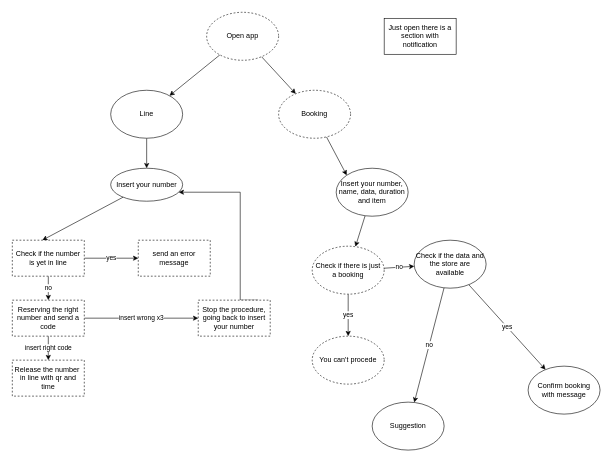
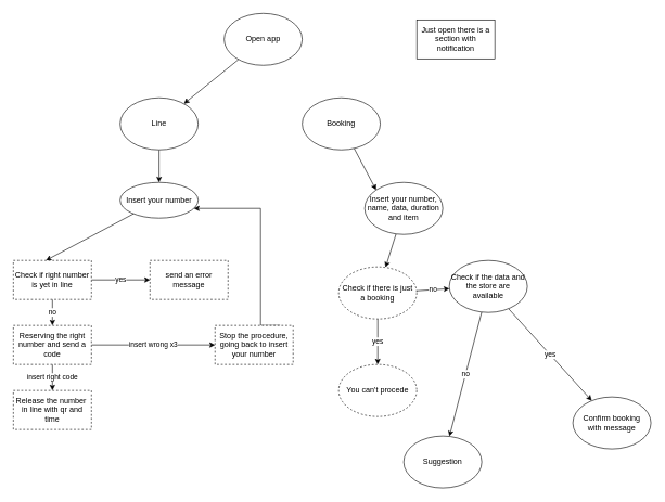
  <mxCell id="0" />
  <mxCell id="1" parent="0" />
  <mxCell id="2" style="rounded=0;orthogonalLoop=1;jettySize=auto;html=1;" edge="1" parent="1" source="4" target="6"><mxGeometry relative="1" as="geometry" /></mxCell>
- <mxCell id="3" style="edgeStyle=none;rounded=0;orthogonalLoop=1;jettySize=auto;html=1;" edge="1" parent="1" source="4" target="8"><mxGeometry relative="1" as="geometry" /></mxCell>
- <mxCell id="4" value="Open app" style="ellipse;whiteSpace=wrap;html=1;dashed=1;" parent="1" vertex="1"><mxGeometry x="344" y="20" width="120" height="80" as="geometry" /></mxCell>
+ <mxCell id="4" value="Open app" style="ellipse;whiteSpace=wrap;html=1;" parent="1" vertex="1"><mxGeometry x="344" y="20" width="120" height="80" as="geometry" /></mxCell>
  <mxCell id="5" style="edgeStyle=none;rounded=0;orthogonalLoop=1;jettySize=auto;html=1;" edge="1" parent="1" source="6" target="10"><mxGeometry relative="1" as="geometry" /></mxCell>
  <mxCell id="6" value="Line" style="ellipse;whiteSpace=wrap;html=1;" parent="1" vertex="1"><mxGeometry x="184" y="150" width="120" height="80" as="geometry" /></mxCell>
  <mxCell id="7" style="rounded=0;orthogonalLoop=1;jettySize=auto;html=1;entryX=0;entryY=0;entryDx=0;entryDy=0;" edge="1" parent="1" source="8" target="22"><mxGeometry relative="1" as="geometry" /></mxCell>
- <mxCell id="8" value="Booking" style="ellipse;whiteSpace=wrap;html=1;dashed=1;" vertex="1" parent="1"><mxGeometry x="464" y="150" width="120" height="80" as="geometry" /></mxCell>
+ <mxCell id="8" value="Booking" style="ellipse;whiteSpace=wrap;html=1;" vertex="1" parent="1"><mxGeometry x="464" y="150" width="120" height="80" as="geometry" /></mxCell>
  <mxCell id="9" style="edgeStyle=none;rounded=0;orthogonalLoop=1;jettySize=auto;html=1;" edge="1" parent="1" source="10"><mxGeometry relative="1" as="geometry"><mxPoint x="70" y="400" as="targetPoint" /></mxGeometry></mxCell>
  <mxCell id="10" value="Insert your number" style="ellipse;whiteSpace=wrap;html=1;" vertex="1" parent="1"><mxGeometry x="184" y="280" width="120" height="55" as="geometry" /></mxCell>
  <mxCell id="11" value="yes" style="edgeStyle=none;rounded=0;orthogonalLoop=1;jettySize=auto;html=1;" edge="1" parent="1" source="13"><mxGeometry relative="1" as="geometry"><mxPoint x="230" y="430" as="targetPoint" /></mxGeometry></mxCell>
  <mxCell id="12" value="no" style="edgeStyle=none;rounded=0;orthogonalLoop=1;jettySize=auto;html=1;" edge="1" parent="1" source="13" target="17"><mxGeometry relative="1" as="geometry"><mxPoint x="80" y="520" as="targetPoint" /></mxGeometry></mxCell>
- <mxCell id="13" value="Check if the number is yet in line" style="rounded=0;whiteSpace=wrap;html=1;dashed=1;" vertex="1" parent="1"><mxGeometry x="20" y="400" width="120" height="60" as="geometry" /></mxCell>
+ <mxCell id="13" value="Check if right number is yet in line" style="rounded=0;whiteSpace=wrap;html=1;dashed=1;" vertex="1" parent="1"><mxGeometry x="20" y="400" width="120" height="60" as="geometry" /></mxCell>
  <mxCell id="14" value="send an error&lt;br&gt;message" style="rounded=0;whiteSpace=wrap;html=1;dashed=1;" vertex="1" parent="1"><mxGeometry x="230" y="400" width="120" height="60" as="geometry" /></mxCell>
  <mxCell id="15" value="insert right code" style="edgeStyle=none;rounded=0;orthogonalLoop=1;jettySize=auto;html=1;" edge="1" parent="1" source="17"><mxGeometry relative="1" as="geometry"><mxPoint x="80" y="600" as="targetPoint" /></mxGeometry></mxCell>
  <mxCell id="16" value="insert wrong x3" style="edgeStyle=none;rounded=0;orthogonalLoop=1;jettySize=auto;html=1;exitX=1;exitY=0.5;exitDx=0;exitDy=0;entryX=0;entryY=0.5;entryDx=0;entryDy=0;" edge="1" parent="1" source="17" target="20"><mxGeometry relative="1" as="geometry"><mxPoint x="350" y="530" as="targetPoint" /></mxGeometry></mxCell>
  <mxCell id="17" value="Reserving the right number and send a code" style="rounded=0;whiteSpace=wrap;html=1;dashed=1;" vertex="1" parent="1"><mxGeometry x="20" y="500" width="120" height="60" as="geometry" /></mxCell>
  <mxCell id="18" value="Release the number&amp;nbsp;&lt;br&gt;in line with qr and time" style="rounded=0;whiteSpace=wrap;html=1;dashed=1;" vertex="1" parent="1"><mxGeometry x="20" y="600" width="120" height="60" as="geometry" /></mxCell>
  <mxCell id="19" style="edgeStyle=orthogonalEdgeStyle;rounded=0;orthogonalLoop=1;jettySize=auto;html=1;" edge="1" parent="1" target="10"><mxGeometry relative="1" as="geometry"><mxPoint x="430" y="500" as="sourcePoint" /><Array as="points"><mxPoint x="400" y="500" /><mxPoint x="400" y="320" /></Array></mxGeometry></mxCell>
  <mxCell id="20" value="Stop the procedure,&lt;br&gt;going back to insert your number" style="rounded=0;whiteSpace=wrap;html=1;dashed=1;" vertex="1" parent="1"><mxGeometry x="330" y="500" width="120" height="60" as="geometry" /></mxCell>
  <mxCell id="21" style="edgeStyle=none;rounded=0;orthogonalLoop=1;jettySize=auto;html=1;" edge="1" parent="1" source="22" target="25"><mxGeometry relative="1" as="geometry"><mxPoint x="580" y="430" as="targetPoint" /></mxGeometry></mxCell>
  <mxCell id="22" value="Insert your number,&lt;br&gt;name, data, duration&lt;br&gt;and item" style="ellipse;whiteSpace=wrap;html=1;" vertex="1" parent="1"><mxGeometry x="560" y="280" width="120" height="80" as="geometry" /></mxCell>
  <mxCell id="23" value="yes" style="edgeStyle=none;rounded=0;orthogonalLoop=1;jettySize=auto;html=1;" edge="1" parent="1" source="25"><mxGeometry relative="1" as="geometry"><mxPoint x="580" y="560" as="targetPoint" /></mxGeometry></mxCell>
  <mxCell id="24" value="no" style="edgeStyle=none;rounded=0;orthogonalLoop=1;jettySize=auto;html=1;" edge="1" parent="1" source="25" target="30"><mxGeometry relative="1" as="geometry"><mxPoint x="710" y="440" as="targetPoint" /></mxGeometry></mxCell>
  <mxCell id="25" value="Check if there is just&lt;br&gt;a booking" style="ellipse;whiteSpace=wrap;html=1;dashed=1;" vertex="1" parent="1"><mxGeometry x="520" y="410" width="120" height="80" as="geometry" /></mxCell>
  <mxCell id="26" style="edgeStyle=none;rounded=0;orthogonalLoop=1;jettySize=auto;html=1;exitX=1;exitY=0.5;exitDx=0;exitDy=0;" edge="1" parent="1" source="20" target="20"><mxGeometry relative="1" as="geometry" /></mxCell>
  <mxCell id="27" value="You can't procede" style="ellipse;whiteSpace=wrap;html=1;dashed=1;" vertex="1" parent="1"><mxGeometry x="520" y="560" width="120" height="80" as="geometry" /></mxCell>
  <mxCell id="28" value="yes" style="edgeStyle=none;rounded=0;orthogonalLoop=1;jettySize=auto;html=1;" edge="1" parent="1" source="30" target="31"><mxGeometry relative="1" as="geometry"><mxPoint x="790" y="730" as="targetPoint" /></mxGeometry></mxCell>
  <mxCell id="29" value="no" style="edgeStyle=none;rounded=0;orthogonalLoop=1;jettySize=auto;html=1;" edge="1" parent="1" source="30" target="32"><mxGeometry relative="1" as="geometry"><mxPoint x="690" y="640" as="targetPoint" /></mxGeometry></mxCell>
  <mxCell id="30" value="Check if the data and&lt;br&gt;the store are available" style="ellipse;whiteSpace=wrap;html=1;" vertex="1" parent="1"><mxGeometry x="690" y="400" width="120" height="80" as="geometry" /></mxCell>
  <mxCell id="31" value="Confirm booking&lt;br&gt;with message" style="ellipse;whiteSpace=wrap;html=1;" vertex="1" parent="1"><mxGeometry x="880" y="610" width="120" height="80" as="geometry" /></mxCell>
  <mxCell id="32" value="Suggestion" style="ellipse;whiteSpace=wrap;html=1;" vertex="1" parent="1"><mxGeometry x="620" y="670" width="120" height="80" as="geometry" /></mxCell>
  <mxCell id="33" value="Just open there is a section with notification" style="rounded=0;whiteSpace=wrap;html=1;" vertex="1" parent="1"><mxGeometry x="640" y="30" width="120" height="60" as="geometry" /></mxCell>
